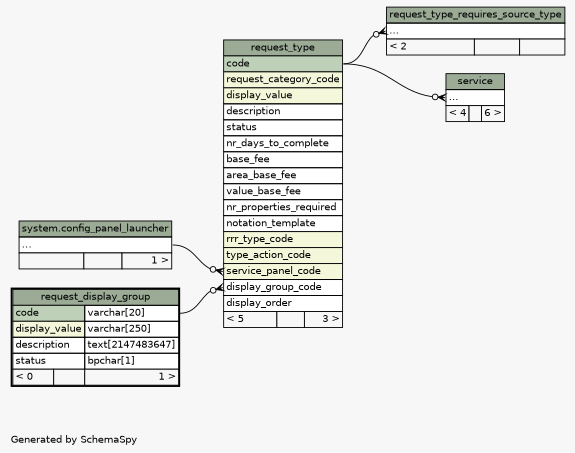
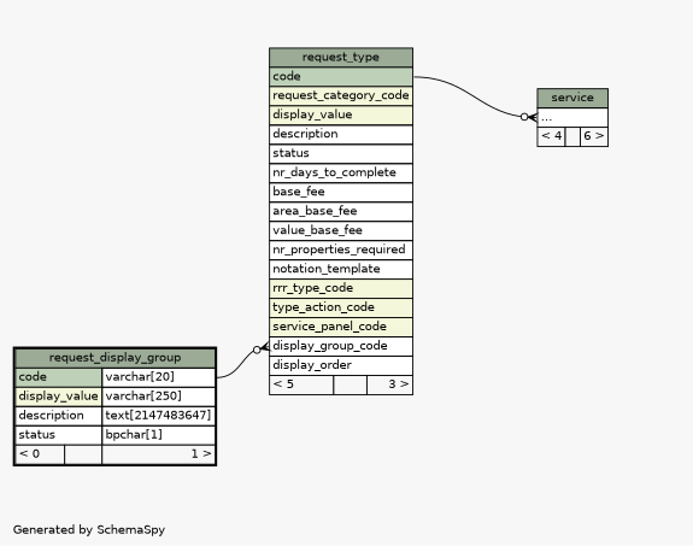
  digraph {
    bgcolor="#f7f7f7"
    fontname=Helvetica
    fontsize=11
    label="\nGenerated by SchemaSpy"
    labeljust=l
    nodesep=0.18
    rankdir=RL
    ranksep=0.46
    node [fontname=Helvetica fontsize=11 shape=plaintext]
    edge [arrowhead=none arrowsize=0.8 arrowtail=crowodot dir=back headport="code:e" tailport="elipses:w"]
    n1 [label=<     <TABLE BORDER="0" CELLBORDER="1" CELLSPACING="0" BGCOLOR="#ffffff">       <TR><TD COLSPAN="3" BGCOLOR="#9bab96" ALIGN="CENTER">request_type</TD></TR>       <TR><TD PORT="code" COLSPAN="3" BGCOLOR="#bed1b8" ALIGN="LEFT">code</TD></TR>       <TR><TD PORT="request_category_code" COLSPAN="3" BGCOLOR="#f4f7da" ALIGN="LEFT">request_category_code</TD></TR>       <TR><TD PORT="display_value" COLSPAN="3" BGCOLOR="#f4f7da" ALIGN="LEFT">display_value</TD></TR>       <TR><TD PORT="description" COLSPAN="3" ALIGN="LEFT">description</TD></TR>       <TR><TD PORT="status" COLSPAN="3" ALIGN="LEFT">status</TD></TR>       <TR><TD PORT="nr_days_to_complete" COLSPAN="3" ALIGN="LEFT">nr_days_to_complete</TD></TR>       <TR><TD PORT="base_fee" COLSPAN="3" ALIGN="LEFT">base_fee</TD></TR>       <TR><TD PORT="area_base_fee" COLSPAN="3" ALIGN="LEFT">area_base_fee</TD></TR>       <TR><TD PORT="value_base_fee" COLSPAN="3" ALIGN="LEFT">value_base_fee</TD></TR>       <TR><TD PORT="nr_properties_required" COLSPAN="3" ALIGN="LEFT">nr_properties_required</TD></TR>       <TR><TD PORT="notation_template" COLSPAN="3" ALIGN="LEFT">notation_template</TD></TR>       <TR><TD PORT="rrr_type_code" COLSPAN="3" BGCOLOR="#f4f7da" ALIGN="LEFT">rrr_type_code</TD></TR>       <TR><TD PORT="type_action_code" COLSPAN="3" BGCOLOR="#f4f7da" ALIGN="LEFT">type_action_code</TD></TR>       <TR><TD PORT="service_panel_code" COLSPAN="3" BGCOLOR="#f4f7da" ALIGN="LEFT">service_panel_code</TD></TR>       <TR><TD PORT="display_group_code" COLSPAN="3" ALIGN="LEFT">display_group_code</TD></TR>       <TR><TD PORT="display_order" COLSPAN="3" ALIGN="LEFT">display_order</TD></TR>       <TR><TD ALIGN="LEFT" BGCOLOR="#f7f7f7">&lt; 5</TD><TD ALIGN="RIGHT" BGCOLOR="#f7f7f7">  </TD><TD ALIGN="RIGHT" BGCOLOR="#f7f7f7">3 &gt;</TD></TR>     </TABLE>>]
    n2 [label=<     <TABLE BORDER="2" CELLBORDER="1" CELLSPACING="0" BGCOLOR="#ffffff">       <TR><TD COLSPAN="3" BGCOLOR="#9bab96" ALIGN="CENTER">request_display_group</TD></TR>       <TR><TD PORT="code" COLSPAN="2" BGCOLOR="#bed1b8" ALIGN="LEFT">code</TD><TD PORT="code.type" ALIGN="LEFT">varchar[20]</TD></TR>       <TR><TD PORT="display_value" COLSPAN="2" BGCOLOR="#f4f7da" ALIGN="LEFT">display_value</TD><TD PORT="display_value.type" ALIGN="LEFT">varchar[250]</TD></TR>       <TR><TD PORT="description" COLSPAN="2" ALIGN="LEFT">description</TD><TD PORT="description.type" ALIGN="LEFT">text[2147483647]</TD></TR>       <TR><TD PORT="status" COLSPAN="2" ALIGN="LEFT">status</TD><TD PORT="status.type" ALIGN="LEFT">bpchar[1]</TD></TR>       <TR><TD ALIGN="LEFT" BGCOLOR="#f7f7f7">&lt; 0</TD><TD ALIGN="RIGHT" BGCOLOR="#f7f7f7">  </TD><TD ALIGN="RIGHT" BGCOLOR="#f7f7f7">1 &gt;</TD></TR>     </TABLE>>]
-   n3 [label=<     <TABLE BORDER="0" CELLBORDER="1" CELLSPACING="0" BGCOLOR="#ffffff">       <TR><TD COLSPAN="3" BGCOLOR="#9bab96" ALIGN="CENTER">system.config_panel_launcher</TD></TR>       <TR><TD PORT="elipses" COLSPAN="3" ALIGN="LEFT">...</TD></TR>       <TR><TD ALIGN="LEFT" BGCOLOR="#f7f7f7">  </TD><TD ALIGN="RIGHT" BGCOLOR="#f7f7f7">  </TD><TD ALIGN="RIGHT" BGCOLOR="#f7f7f7">1 &gt;</TD></TR>     </TABLE>>]
-   n4 [label=<     <TABLE BORDER="0" CELLBORDER="1" CELLSPACING="0" BGCOLOR="#ffffff">       <TR><TD COLSPAN="3" BGCOLOR="#9bab96" ALIGN="CENTER">request_type_requires_source_type</TD></TR>       <TR><TD PORT="elipses" COLSPAN="3" ALIGN="LEFT">...</TD></TR>       <TR><TD ALIGN="LEFT" BGCOLOR="#f7f7f7">&lt; 2</TD><TD ALIGN="RIGHT" BGCOLOR="#f7f7f7">  </TD><TD ALIGN="RIGHT" BGCOLOR="#f7f7f7">  </TD></TR>     </TABLE>>]
    n5 [label=<     <TABLE BORDER="0" CELLBORDER="1" CELLSPACING="0" BGCOLOR="#ffffff">       <TR><TD COLSPAN="3" BGCOLOR="#9bab96" ALIGN="CENTER">service</TD></TR>       <TR><TD PORT="elipses" COLSPAN="3" ALIGN="LEFT">...</TD></TR>       <TR><TD ALIGN="LEFT" BGCOLOR="#f7f7f7">&lt; 4</TD><TD ALIGN="RIGHT" BGCOLOR="#f7f7f7">  </TD><TD ALIGN="RIGHT" BGCOLOR="#f7f7f7">6 &gt;</TD></TR>     </TABLE>>]
    n1 -> n2 [headport="code.type:e" tailport="display_group_code:w"]
-   n1 -> n3 [headport="elipses:e" tailport="service_panel_code:w"]
-   n4 -> n1
    n5 -> n1
  }
